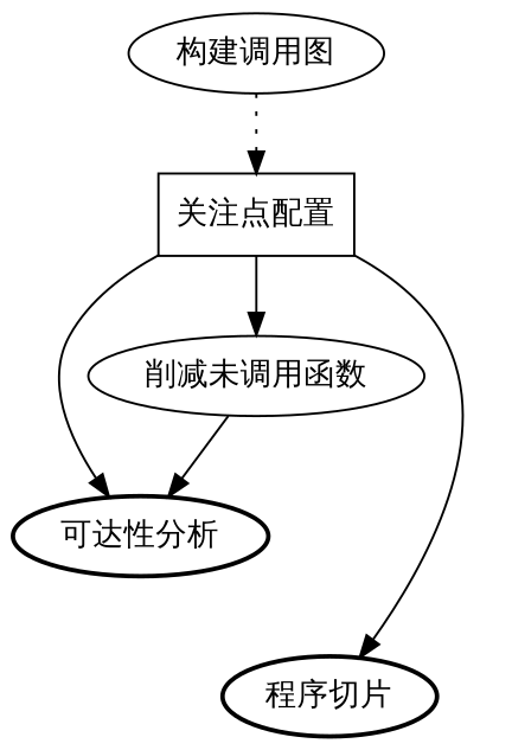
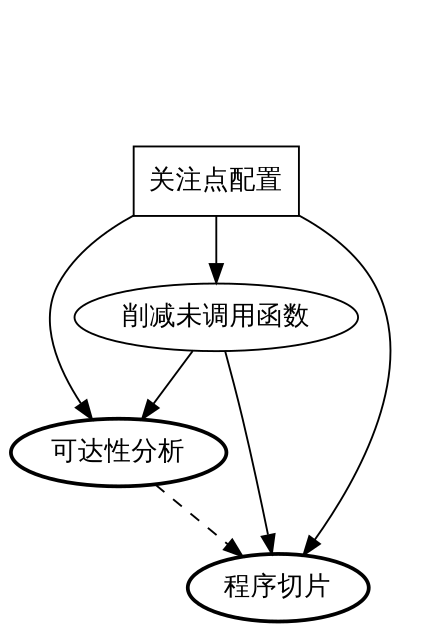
  digraph {
    fontname="Fira Sans"
    node [fontname="Fira Sans"]
    edge [fontname="Fira Sans"]
    n1 [label="关注点配置" shape=record]
    n2 [label="削减未调用函数"]
    n3 [label="可达性分析" style=bold]
    n4 [label="程序切片" style=bold]
-   n5 [label="构建调用图"]
    n1 -> n2
    n1 -> n3
    n1 -> n4
    n2 -> n3
-   n5 -> n1 [style=dotted]
+   n2 -> n4
+   n3 -> n4 [style=dashed]
  }
